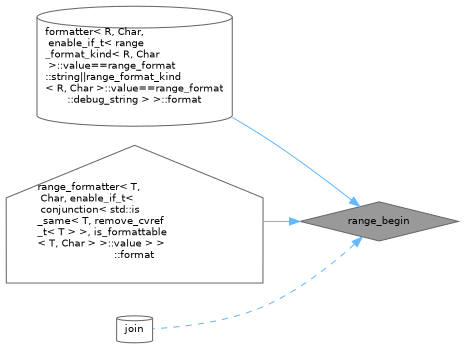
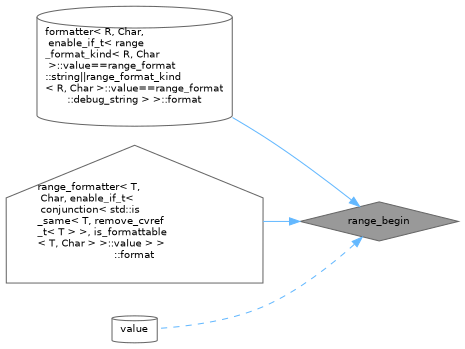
  digraph {
    rankdir=RL
    node [color=grey40 fillcolor=white fontname=Helvetica fontsize=10 shape=cylinder style=filled]
    edge [color=steelblue1 dir=back fontname=Helvetica fontsize=10 labelfontname=Helvetica labelfontsize=10 style=solid]
    n1 [color=gray40 fillcolor=grey60 fontcolor=black height=0.2 label=range_begin shape=diamond width=0.4]
    n2 [height=0.2 label="formatter\< R, Char,\l enable_if_t\< range\l_format_kind\< R, Char\l \>::value==range_format\l::string\|\|range_format_kind\l\< R, Char \>::value==range_format\l::debug_string \> \>::format" width=0.4]
    n3 [height=0.2 label="range_formatter\< T,\l Char, enable_if_t\<\l conjunction\< std::is\l_same\< T, remove_cvref\l_t\< T \> \>, is_formattable\l\< T, Char \> \>::value \> \>\l::format" shape=house width=0.4]
-   n4 [height=0.2 label=join width=0.4]
+   n4 [height=0.2 label=value width=0.4]
    n1 -> n2
    n1 -> n3
    n1 -> n4 [style=dashed]
  }
